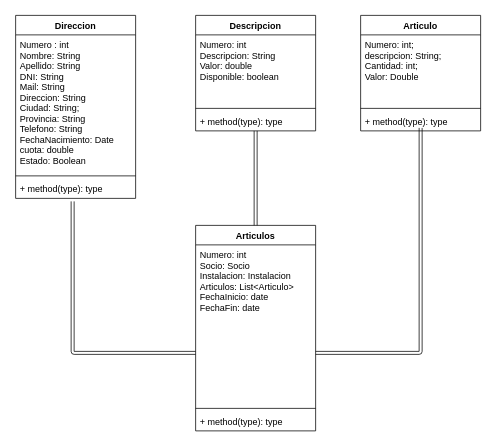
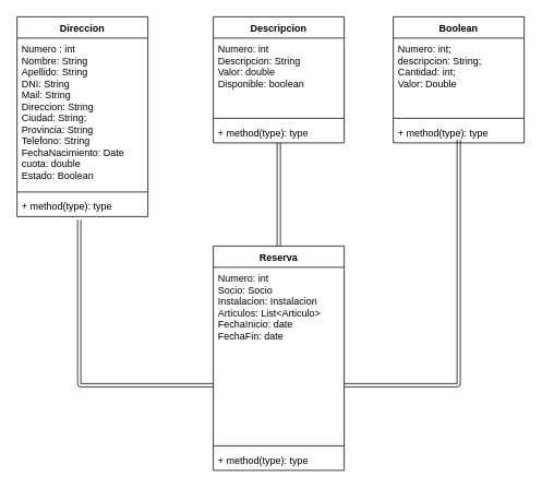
  <mxCell id="0" />
  <mxCell id="1" parent="0" />
  <mxCell id="2" value="Direccion" style="swimlane;fontStyle=1;align=center;verticalAlign=top;childLayout=stackLayout;horizontal=1;startSize=26;horizontalStack=0;resizeParent=1;resizeParentMax=0;resizeLast=0;collapsible=1;marginBottom=0;" vertex="1" parent="1"><mxGeometry x="20" y="20" width="160" height="244" as="geometry" /></mxCell>
  <mxCell id="3" value="Numero : int&#10;Nombre: String&#10;Apellido: String&#10;DNI: String&#10;Mail: String&#10;Direccion: String&#10;Ciudad: String;&#10;Provincia: String&#10;Telefono: String&#10;FechaNacimiento: Date&#10;cuota: double&#10;Estado: Boolean" style="text;strokeColor=none;fillColor=none;align=left;verticalAlign=top;spacingLeft=4;spacingRight=4;overflow=hidden;rotatable=0;points=[[0,0.5],[1,0.5]];portConstraint=eastwest;" vertex="1" parent="2"><mxGeometry y="26" width="160" height="184" as="geometry" /></mxCell>
  <mxCell id="4" value="" style="line;strokeWidth=1;fillColor=none;align=left;verticalAlign=middle;spacingTop=-1;spacingLeft=3;spacingRight=3;rotatable=0;labelPosition=right;points=[];portConstraint=eastwest;" vertex="1" parent="2"><mxGeometry y="210" width="160" height="8" as="geometry" /></mxCell>
  <mxCell id="5" value="+ method(type): type" style="text;strokeColor=none;fillColor=none;align=left;verticalAlign=top;spacingLeft=4;spacingRight=4;overflow=hidden;rotatable=0;points=[[0,0.5],[1,0.5]];portConstraint=eastwest;" vertex="1" parent="2"><mxGeometry y="218" width="160" height="26" as="geometry" /></mxCell>
- <mxCell id="6" value="Articulo&#10;" style="swimlane;fontStyle=1;align=center;verticalAlign=top;childLayout=stackLayout;horizontal=1;startSize=26;horizontalStack=0;resizeParent=1;resizeParentMax=0;resizeLast=0;collapsible=1;marginBottom=0;" vertex="1" parent="1"><mxGeometry x="480" y="20" width="160" height="154" as="geometry" /></mxCell>
+ <mxCell id="6" value="Boolean&#10;" style="swimlane;fontStyle=1;align=center;verticalAlign=top;childLayout=stackLayout;horizontal=1;startSize=26;horizontalStack=0;resizeParent=1;resizeParentMax=0;resizeLast=0;collapsible=1;marginBottom=0;" vertex="1" parent="1"><mxGeometry x="480" y="20" width="160" height="154" as="geometry" /></mxCell>
  <mxCell id="7" value="Numero: int;&#10;descripcion: String;&#10;Cantidad: int;&#10;Valor: Double" style="text;strokeColor=none;fillColor=none;align=left;verticalAlign=top;spacingLeft=4;spacingRight=4;overflow=hidden;rotatable=0;points=[[0,0.5],[1,0.5]];portConstraint=eastwest;" vertex="1" parent="6"><mxGeometry y="26" width="160" height="94" as="geometry" /></mxCell>
  <mxCell id="8" value="" style="line;strokeWidth=1;fillColor=none;align=left;verticalAlign=middle;spacingTop=-1;spacingLeft=3;spacingRight=3;rotatable=0;labelPosition=right;points=[];portConstraint=eastwest;" vertex="1" parent="6"><mxGeometry y="120" width="160" height="8" as="geometry" /></mxCell>
  <mxCell id="9" value="+ method(type): type" style="text;strokeColor=none;fillColor=none;align=left;verticalAlign=top;spacingLeft=4;spacingRight=4;overflow=hidden;rotatable=0;points=[[0,0.5],[1,0.5]];portConstraint=eastwest;" vertex="1" parent="6"><mxGeometry y="128" width="160" height="26" as="geometry" /></mxCell>
  <mxCell id="10" value="Descripcion" style="swimlane;fontStyle=1;align=center;verticalAlign=top;childLayout=stackLayout;horizontal=1;startSize=26;horizontalStack=0;resizeParent=1;resizeParentMax=0;resizeLast=0;collapsible=1;marginBottom=0;" vertex="1" parent="1"><mxGeometry x="260" y="20" width="160" height="154" as="geometry" /></mxCell>
  <mxCell id="11" value="Numero: int&#10;Descripcion: String&#10;Valor: double&#10;Disponible: boolean&#10;" style="text;strokeColor=none;fillColor=none;align=left;verticalAlign=top;spacingLeft=4;spacingRight=4;overflow=hidden;rotatable=0;points=[[0,0.5],[1,0.5]];portConstraint=eastwest;" vertex="1" parent="10"><mxGeometry y="26" width="160" height="94" as="geometry" /></mxCell>
  <mxCell id="12" value="" style="line;strokeWidth=1;fillColor=none;align=left;verticalAlign=middle;spacingTop=-1;spacingLeft=3;spacingRight=3;rotatable=0;labelPosition=right;points=[];portConstraint=eastwest;" vertex="1" parent="10"><mxGeometry y="120" width="160" height="8" as="geometry" /></mxCell>
  <mxCell id="13" value="+ method(type): type" style="text;strokeColor=none;fillColor=none;align=left;verticalAlign=top;spacingLeft=4;spacingRight=4;overflow=hidden;rotatable=0;points=[[0,0.5],[1,0.5]];portConstraint=eastwest;" vertex="1" parent="10"><mxGeometry y="128" width="160" height="26" as="geometry" /></mxCell>
- <mxCell id="14" value="Articulos" style="swimlane;fontStyle=1;align=center;verticalAlign=top;childLayout=stackLayout;horizontal=1;startSize=26;horizontalStack=0;resizeParent=1;resizeParentMax=0;resizeLast=0;collapsible=1;marginBottom=0;" vertex="1" parent="1"><mxGeometry x="260" y="300" width="160" height="274" as="geometry" /></mxCell>
+ <mxCell id="14" value="Reserva" style="swimlane;fontStyle=1;align=center;verticalAlign=top;childLayout=stackLayout;horizontal=1;startSize=26;horizontalStack=0;resizeParent=1;resizeParentMax=0;resizeLast=0;collapsible=1;marginBottom=0;" vertex="1" parent="1"><mxGeometry x="260" y="300" width="160" height="274" as="geometry" /></mxCell>
  <mxCell id="15" value="Numero: int&#10;Socio: Socio&#10;Instalacion: Instalacion&#10;Articulos: List&lt;Articulo&gt;&#10;FechaInicio: date&#10;FechaFin: date&#10;" style="text;strokeColor=none;fillColor=none;align=left;verticalAlign=top;spacingLeft=4;spacingRight=4;overflow=hidden;rotatable=0;points=[[0,0.5],[1,0.5]];portConstraint=eastwest;" vertex="1" parent="14"><mxGeometry y="26" width="160" height="214" as="geometry" /></mxCell>
  <mxCell id="16" value="" style="line;strokeWidth=1;fillColor=none;align=left;verticalAlign=middle;spacingTop=-1;spacingLeft=3;spacingRight=3;rotatable=0;labelPosition=right;points=[];portConstraint=eastwest;" vertex="1" parent="14"><mxGeometry y="240" width="160" height="8" as="geometry" /></mxCell>
  <mxCell id="17" value="+ method(type): type" style="text;strokeColor=none;fillColor=none;align=left;verticalAlign=top;spacingLeft=4;spacingRight=4;overflow=hidden;rotatable=0;points=[[0,0.5],[1,0.5]];portConstraint=eastwest;" vertex="1" parent="14"><mxGeometry y="248" width="160" height="26" as="geometry" /></mxCell>
  <mxCell id="18" value="" style="shape=link;html=1;exitX=0.475;exitY=1.154;exitDx=0;exitDy=0;exitPerimeter=0;" edge="1" parent="1" source="5"><mxGeometry width="100" relative="1" as="geometry"><mxPoint x="160" y="470" as="sourcePoint" /><mxPoint x="260" y="470" as="targetPoint" /><Array as="points"><mxPoint x="96" y="470" /></Array></mxGeometry></mxCell>
  <mxCell id="19" value="" style="shape=link;html=1;exitX=0.5;exitY=0;exitDx=0;exitDy=0;" edge="1" parent="1" source="14" target="13"><mxGeometry width="100" relative="1" as="geometry"><mxPoint x="360" y="290" as="sourcePoint" /><mxPoint x="460" y="290" as="targetPoint" /></mxGeometry></mxCell>
  <mxCell id="20" value="" style="shape=link;html=1;" edge="1" parent="1"><mxGeometry width="100" relative="1" as="geometry"><mxPoint x="420" y="470" as="sourcePoint" /><mxPoint x="560" y="170" as="targetPoint" /><Array as="points"><mxPoint x="560" y="470" /></Array></mxGeometry></mxCell>
